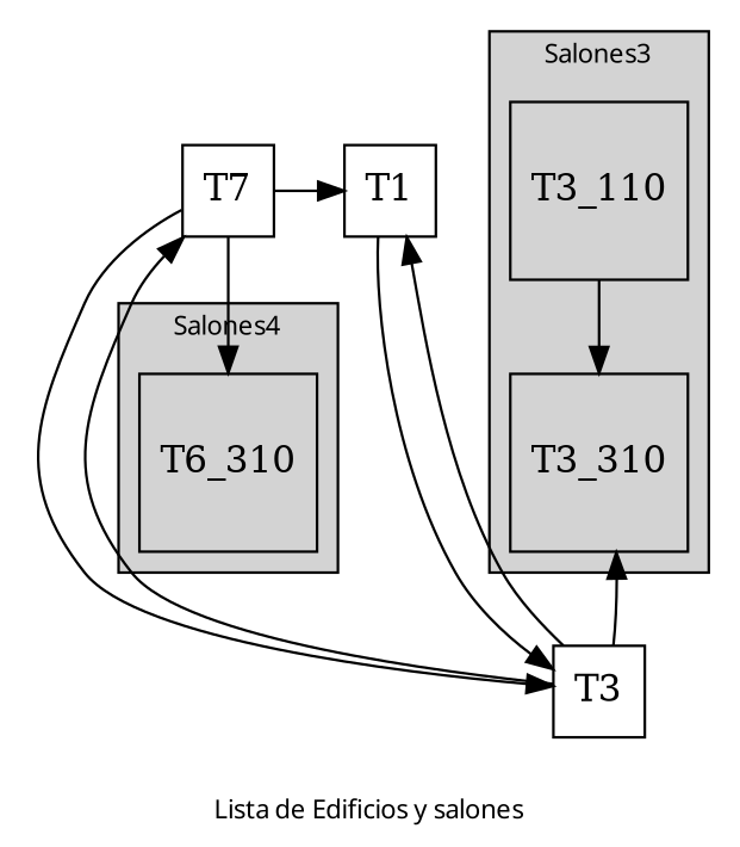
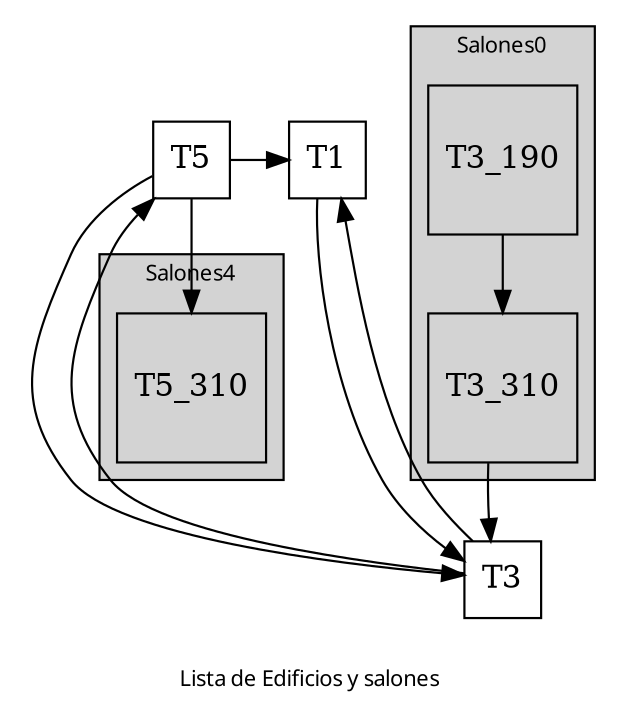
  digraph {
    compound=true
    fontname=Verdana
    fontsize=10
    label=" Lista de Edificios y salones "
    style=filled
    node [shape=square]
    edge [constraint=false]
    T3_310 [height=.1]
-   T3_110 [constraint=false height=.1]
-   T5_310 [constraint=false height=.1 label=T6_310]
+   T3_110 [constraint=false height=.1 label=T3_190]
+   T5_310 [constraint=false height=.1]
    T3 [height=.1]
-   T5 [height=.1 label=T7]
+   T5 [height=.1]
    T1 [height=.1]
    subgraph sub_1 {
      label="Lista doble circular"
      T3
      T5
      T1
      subgraph cluster_2 {
-       label=Salones3
+       label=Salones0
        rankdir=LR
        T3_310
        T3_110
      }
      subgraph cluster_3 {
        label=Salones4
        rankdir=LR
        T5_310
      }
      subgraph cluster_4 {
        label=Salones2
        rankdir=LR
      }
    }
    T3_110 -> T3_310 [constraint=""]
-   T3 -> T3_310 [constraint=""]
+   T3_310 -> T3 [constraint=""]
    T3 -> T5
    T3 -> T1
    T5 -> T5_310 [constraint=""]
    T5 -> T3
    T5 -> T1
    T1 -> T3
  }
